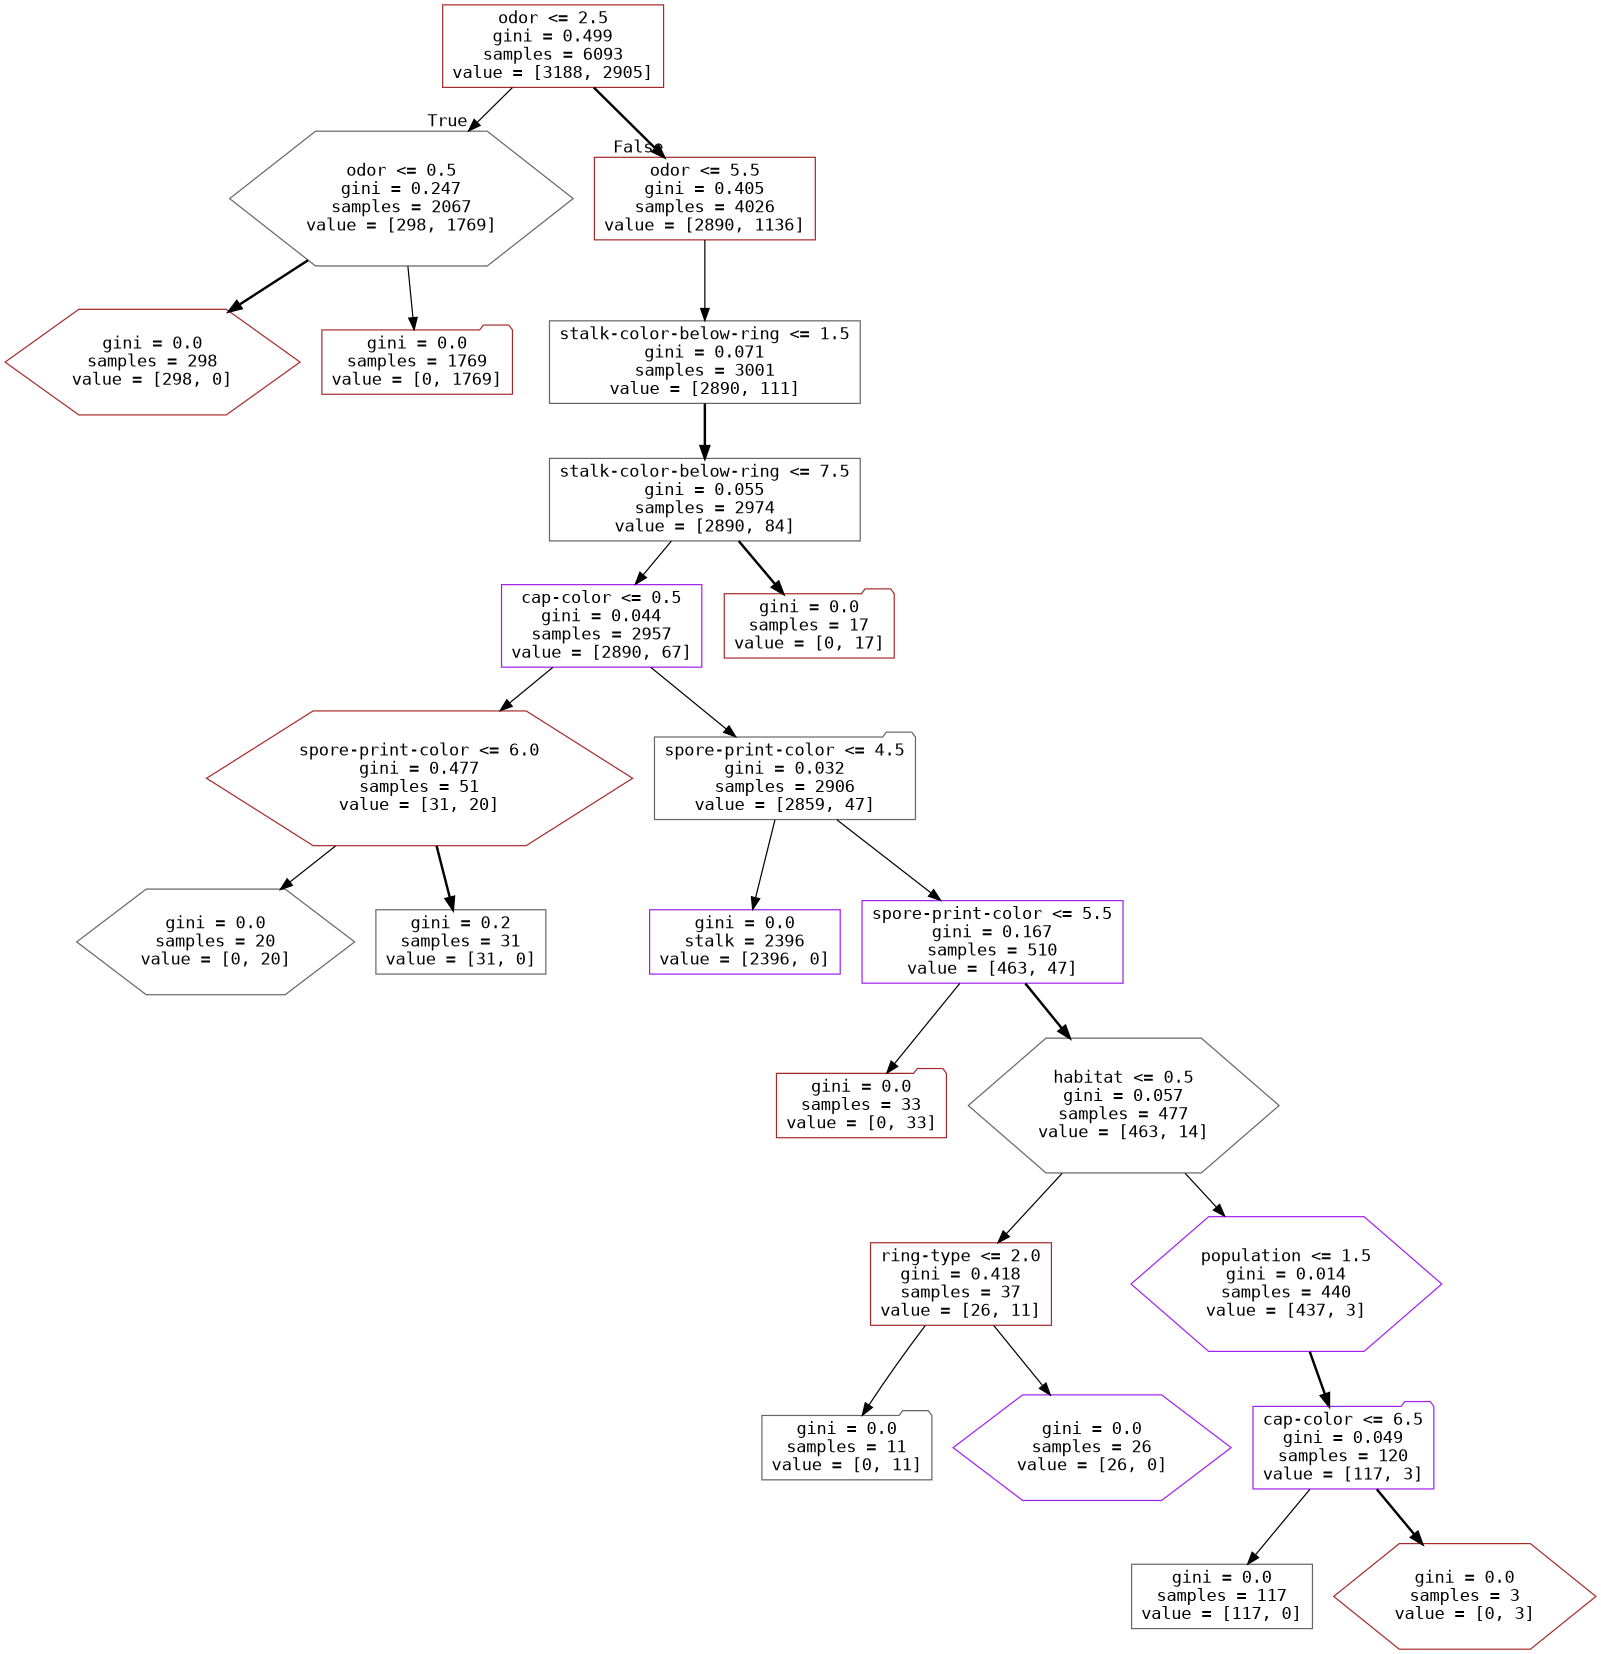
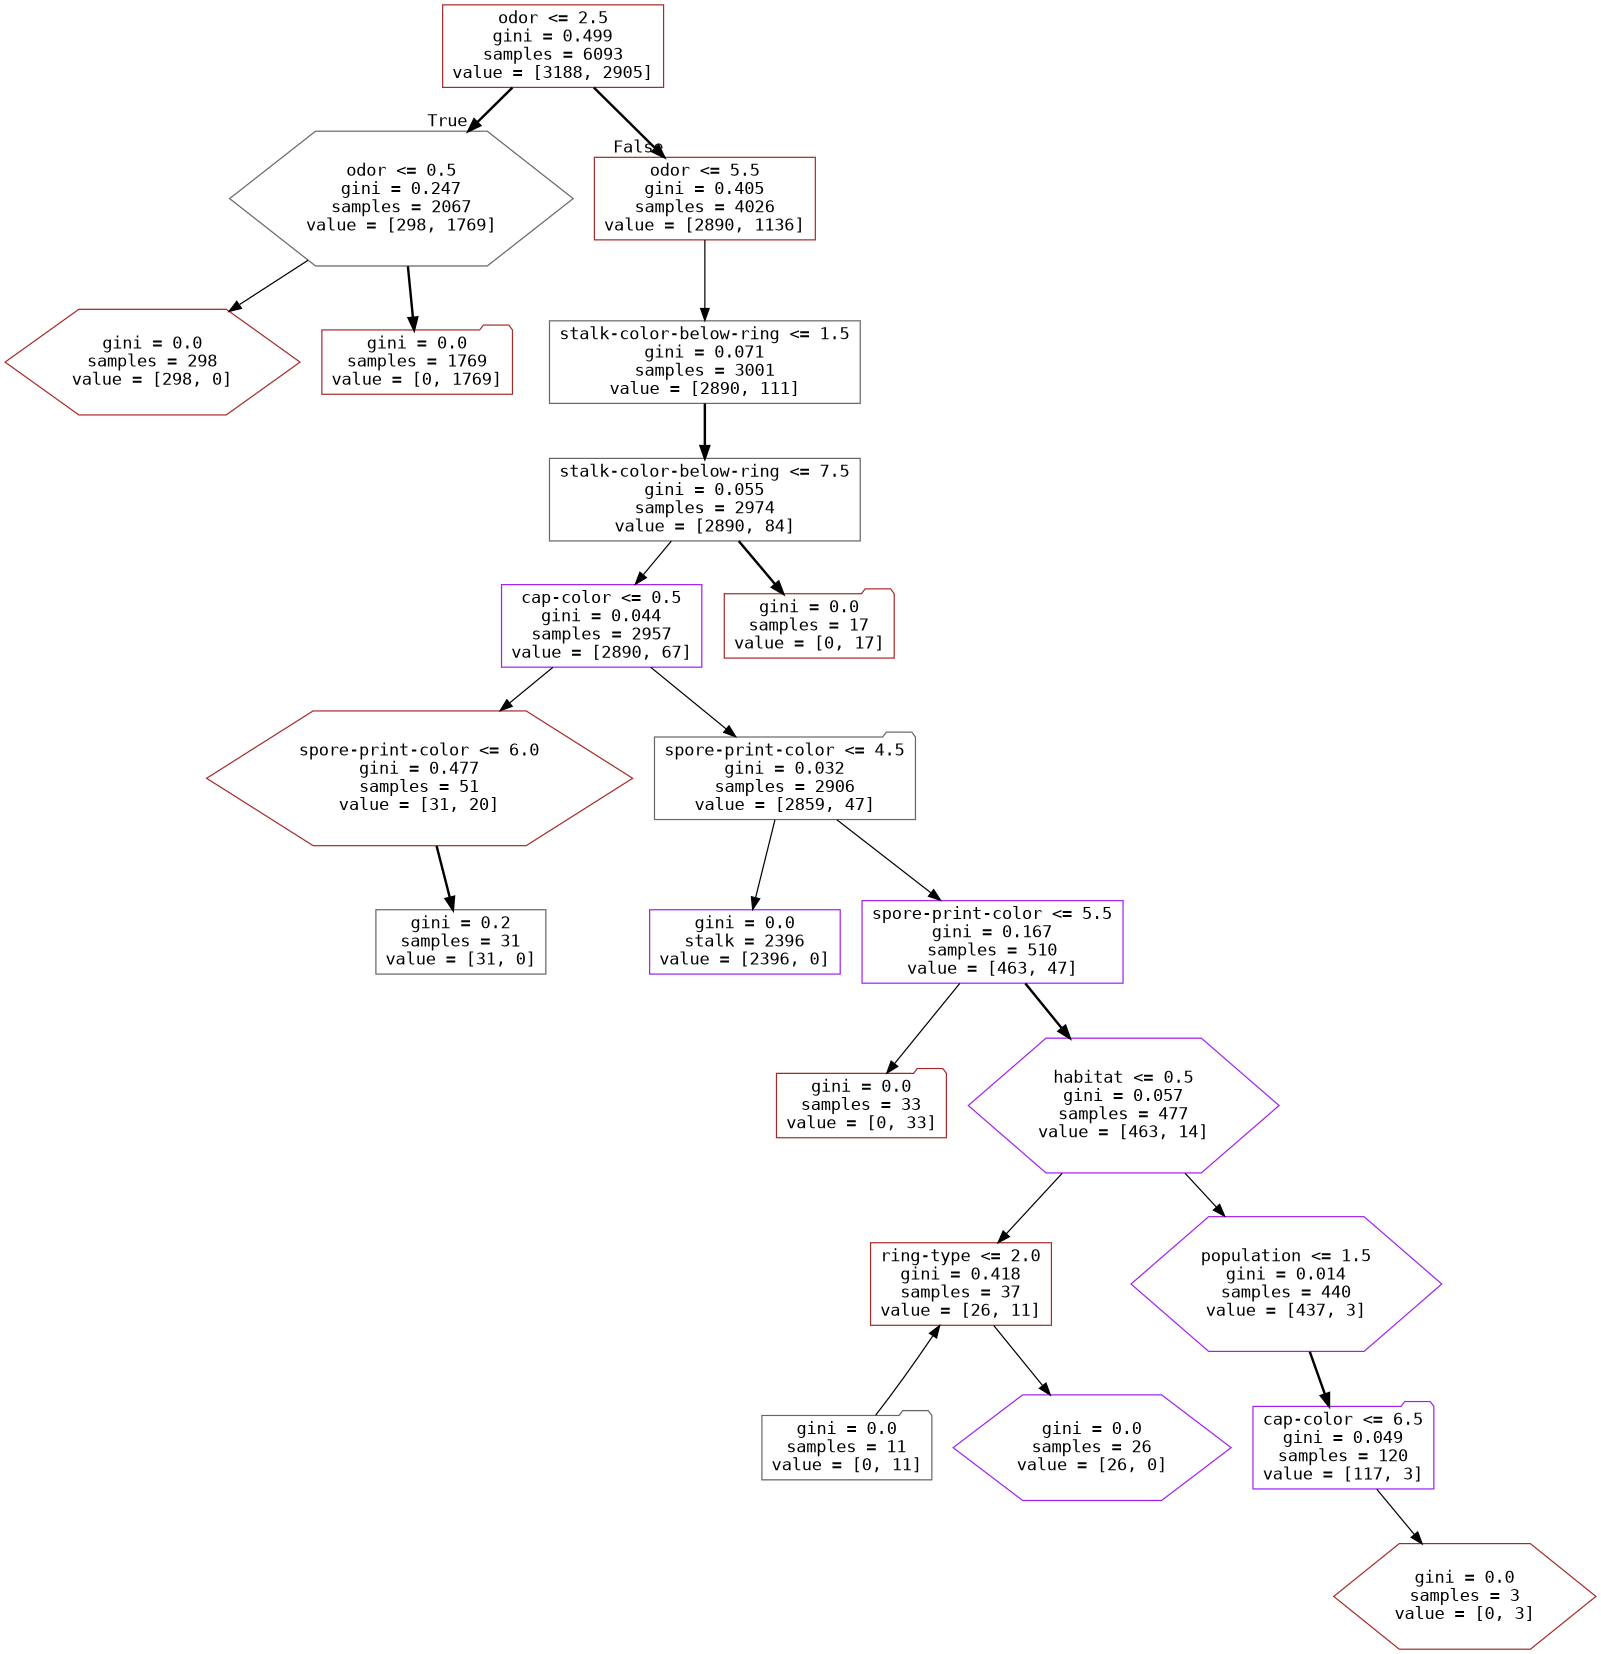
  digraph {
    fontname="DejaVu Sans Mono"
    node [color=brown fontname="DejaVu Sans Mono" shape=box]
    edge [fontname="DejaVu Sans Mono" style=solid]
    n1 [label="odor <= 2.5\ngini = 0.499\nsamples = 6093\nvalue = [3188, 2905]"]
    n2 [color=gray40 label="odor <= 0.5\ngini = 0.247\nsamples = 2067\nvalue = [298, 1769]" shape=hexagon]
    n3 [label="odor <= 5.5\ngini = 0.405\nsamples = 4026\nvalue = [2890, 1136]"]
    n4 [label="gini = 0.0\nsamples = 298\nvalue = [298, 0]" shape=hexagon]
    n5 [label="gini = 0.0\nsamples = 1769\nvalue = [0, 1769]" shape=folder]
    n6 [color=gray40 label="stalk-color-below-ring <= 1.5\ngini = 0.071\nsamples = 3001\nvalue = [2890, 111]"]
    n7 [color=gray40 label="stalk-color-below-ring <= 7.5\ngini = 0.055\nsamples = 2974\nvalue = [2890, 84]"]
    n8 [color=purple label="cap-color <= 0.5\ngini = 0.044\nsamples = 2957\nvalue = [2890, 67]"]
    n9 [label="gini = 0.0\nsamples = 17\nvalue = [0, 17]" shape=folder]
    n10 [label="spore-print-color <= 6.0\ngini = 0.477\nsamples = 51\nvalue = [31, 20]" shape=hexagon]
    n11 [color=gray40 label="spore-print-color <= 4.5\ngini = 0.032\nsamples = 2906\nvalue = [2859, 47]" shape=folder]
-   n12 [color=gray40 label="gini = 0.0\nsamples = 20\nvalue = [0, 20]" shape=hexagon]
    n13 [color=gray40 label="gini = 0.2\nsamples = 31\nvalue = [31, 0]"]
    n14 [color=purple label="gini = 0.0\nstalk = 2396\nvalue = [2396, 0]"]
    n15 [color=purple label="spore-print-color <= 5.5\ngini = 0.167\nsamples = 510\nvalue = [463, 47]"]
    n16 [label="gini = 0.0\nsamples = 33\nvalue = [0, 33]" shape=folder]
-   n17 [color=gray40 label="habitat <= 0.5\ngini = 0.057\nsamples = 477\nvalue = [463, 14]" shape=hexagon]
+   n17 [color=purple label="habitat <= 0.5\ngini = 0.057\nsamples = 477\nvalue = [463, 14]" shape=hexagon]
    n18 [label="ring-type <= 2.0\ngini = 0.418\nsamples = 37\nvalue = [26, 11]"]
    n19 [color=purple label="population <= 1.5\ngini = 0.014\nsamples = 440\nvalue = [437, 3]" shape=hexagon]
    n20 [color=gray40 label="gini = 0.0\nsamples = 11\nvalue = [0, 11]" shape=folder]
    n21 [color=purple label="gini = 0.0\nsamples = 26\nvalue = [26, 0]" shape=hexagon]
    n22 [color=purple label="cap-color <= 6.5\ngini = 0.049\nsamples = 120\nvalue = [117, 3]" shape=folder]
-   n23 [color=gray40 label="gini = 0.0\nsamples = 117\nvalue = [117, 0]"]
    n24 [label="gini = 0.0\nsamples = 3\nvalue = [0, 3]" shape=hexagon]
-   n1 -> n2 [headlabel=True labelangle=45 labeldistance=2.5]
+   n1 -> n2 [headlabel=True labelangle=45 labeldistance=2.5 style=bold]
    n1 -> n3 [headlabel=False labelangle=-45 labeldistance=2.5 style=bold]
-   n2 -> n4 [style=bold]
-   n2 -> n5
+   n2 -> n4
+   n2 -> n5 [style=bold]
    n3 -> n6
    n6 -> n7 [style=bold]
    n7 -> n8
    n7 -> n9 [style=bold]
    n8 -> n10
    n8 -> n11
-   n10 -> n12
    n10 -> n13 [style=bold]
    n11 -> n14
    n11 -> n15
    n15 -> n16
    n15 -> n17 [style=bold]
    n17 -> n18
    n17 -> n19
-   n18 -> n20
+   n20 -> n18
    n18 -> n21
    n19 -> n22 [style=bold]
-   n22 -> n23
-   n22 -> n24 [style=bold]
+   n22 -> n24
  }
